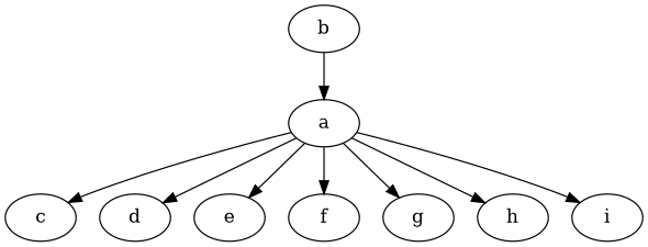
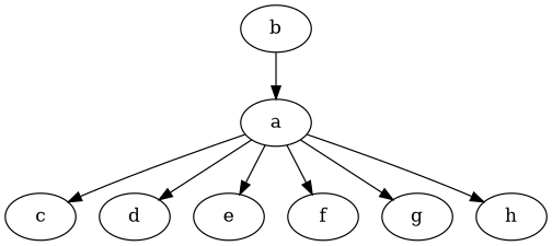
  digraph {
    a
    c
    d
    e
    f
    g
    h
-   i
    b
    a -> c [arrowtail=crow]
    a -> d [arrowtail=curve]
    a -> e [arrowtail=diamond]
    a -> f [arrowtail=dot]
    a -> g [arrowtail=icurve]
    a -> h [arrowtail=inv]
-   a -> i [arrowtail=none]
    b -> a [arrowtail=box]
  }
